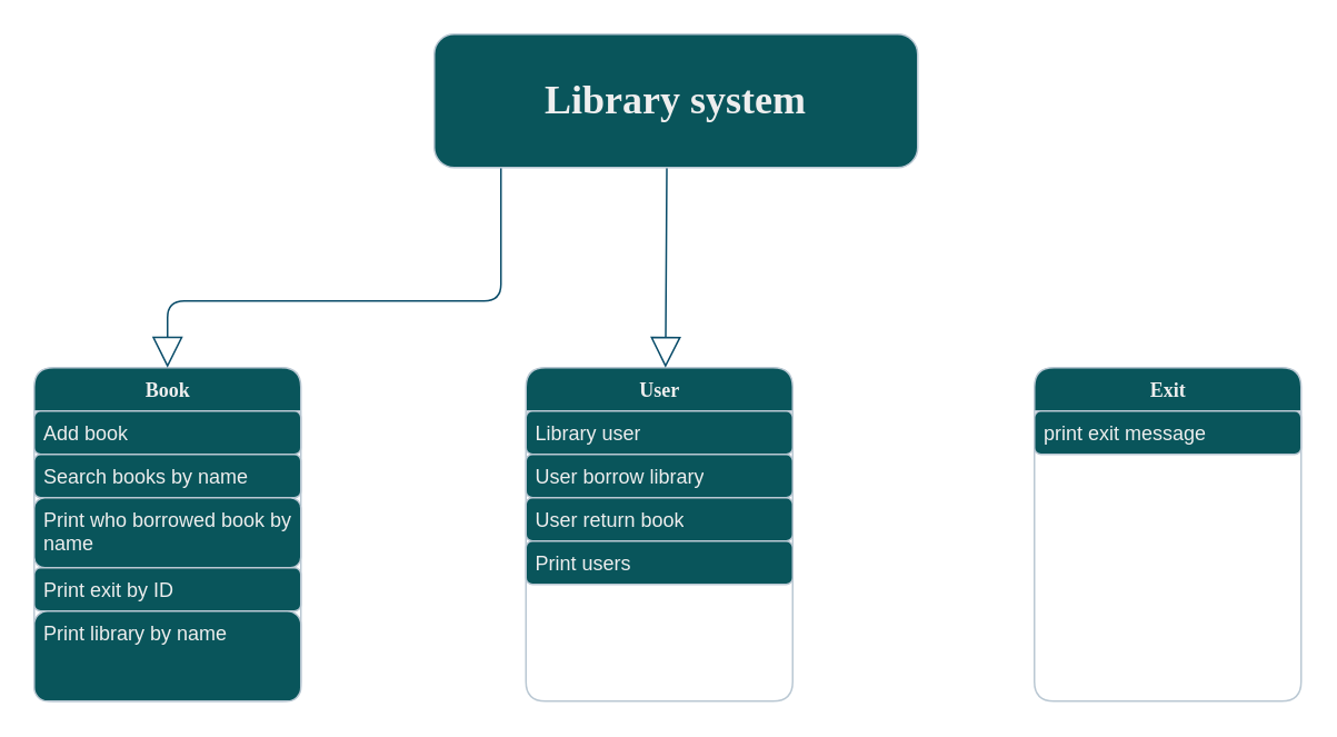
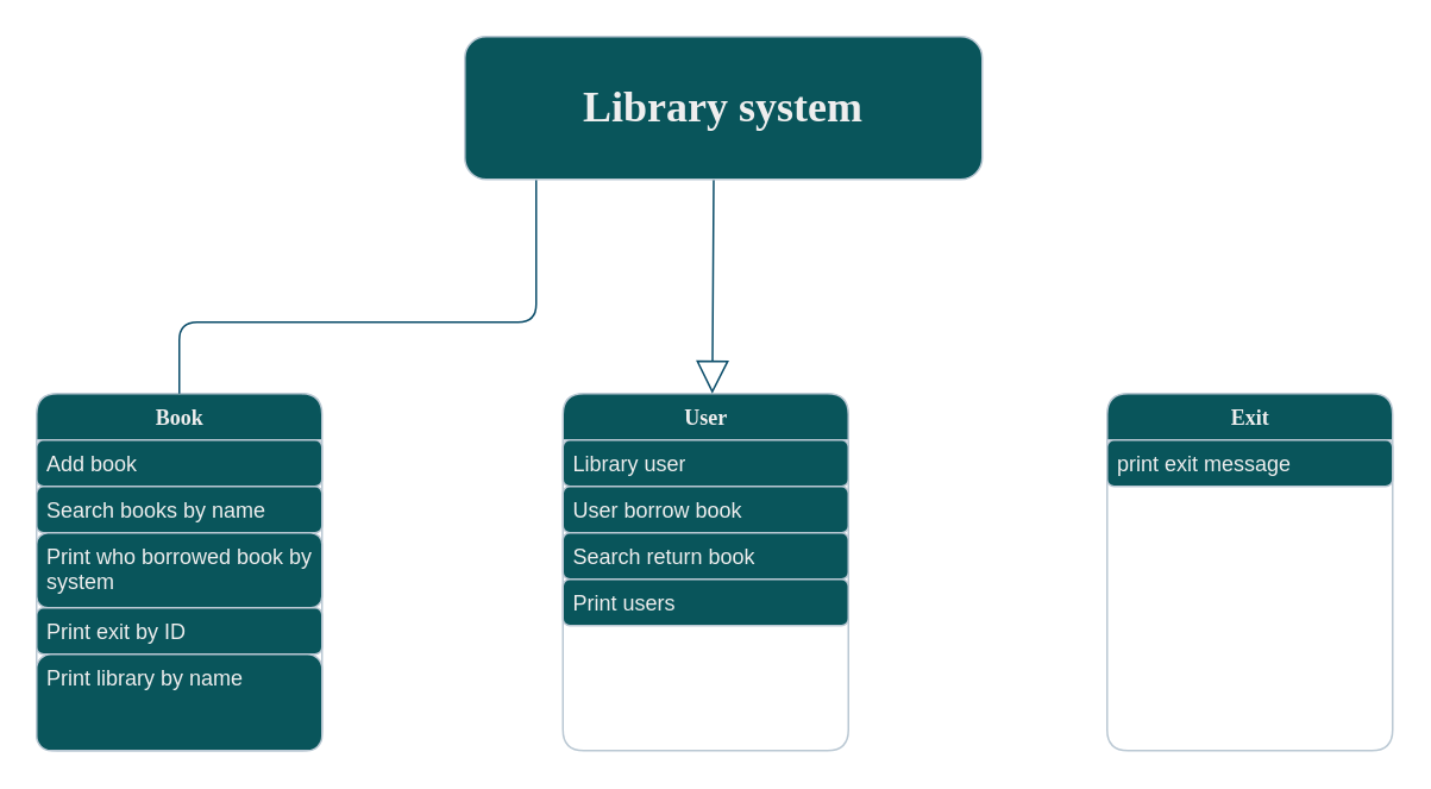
  <mxCell id="0" />
  <mxCell id="1" parent="0" />
  <mxCell id="2" value="Book" style="swimlane;html=1;fontStyle=1;align=center;verticalAlign=top;childLayout=stackLayout;horizontal=1;startSize=26;horizontalStack=0;resizeParent=1;resizeLast=0;collapsible=1;marginBottom=0;swimlaneFillColor=#ffffff;rounded=1;shadow=0;comic=0;labelBackgroundColor=none;strokeWidth=1;fillColor=#09555B;fontFamily=Verdana;fontSize=12;strokeColor=#BAC8D3;fontColor=#EEEEEE;" parent="1" vertex="1"><mxGeometry x="20" y="220" width="160" height="200" as="geometry" /></mxCell>
  <mxCell id="3" value="Add book" style="text;html=1;strokeColor=#BAC8D3;fillColor=#09555B;align=left;verticalAlign=top;spacingLeft=4;spacingRight=4;whiteSpace=wrap;overflow=hidden;rotatable=0;points=[[0,0.5],[1,0.5]];portConstraint=eastwest;labelBackgroundColor=none;fontColor=#EEEEEE;rounded=1;" parent="2" vertex="1"><mxGeometry y="26" width="160" height="26" as="geometry" /></mxCell>
  <mxCell id="4" value="Search books by name" style="text;html=1;strokeColor=#BAC8D3;fillColor=#09555B;align=left;verticalAlign=top;spacingLeft=4;spacingRight=4;whiteSpace=wrap;overflow=hidden;rotatable=0;points=[[0,0.5],[1,0.5]];portConstraint=eastwest;labelBackgroundColor=none;fontColor=#EEEEEE;rounded=1;" parent="2" vertex="1"><mxGeometry y="52" width="160" height="26" as="geometry" /></mxCell>
- <mxCell id="5" value="Print who borrowed book by name" style="text;html=1;strokeColor=#BAC8D3;fillColor=#09555B;align=left;verticalAlign=top;spacingLeft=4;spacingRight=4;whiteSpace=wrap;overflow=hidden;rotatable=0;points=[[0,0.5],[1,0.5]];portConstraint=eastwest;labelBackgroundColor=none;fontColor=#EEEEEE;rounded=1;" parent="2" vertex="1"><mxGeometry y="78" width="160" height="42" as="geometry" /></mxCell>
+ <mxCell id="5" value="Print who borrowed book by system" style="text;html=1;strokeColor=#BAC8D3;fillColor=#09555B;align=left;verticalAlign=top;spacingLeft=4;spacingRight=4;whiteSpace=wrap;overflow=hidden;rotatable=0;points=[[0,0.5],[1,0.5]];portConstraint=eastwest;labelBackgroundColor=none;fontColor=#EEEEEE;rounded=1;" parent="2" vertex="1"><mxGeometry y="78" width="160" height="42" as="geometry" /></mxCell>
  <mxCell id="6" value="Print exit by ID&amp;nbsp;" style="text;html=1;strokeColor=#BAC8D3;fillColor=#09555B;align=left;verticalAlign=top;spacingLeft=4;spacingRight=4;whiteSpace=wrap;overflow=hidden;rotatable=0;points=[[0,0.5],[1,0.5]];portConstraint=eastwest;labelBackgroundColor=none;fontColor=#EEEEEE;rounded=1;" parent="2" vertex="1"><mxGeometry y="120" width="160" height="26" as="geometry" /></mxCell>
  <mxCell id="7" value="Print library by name" style="text;html=1;strokeColor=#BAC8D3;fillColor=#09555B;align=left;verticalAlign=top;spacingLeft=4;spacingRight=4;whiteSpace=wrap;overflow=hidden;rotatable=0;points=[[0,0.5],[1,0.5]];portConstraint=eastwest;labelBackgroundColor=none;fontColor=#EEEEEE;rounded=1;" parent="2" vertex="1"><mxGeometry y="146" width="160" height="54" as="geometry" /></mxCell>
  <mxCell id="8" value="User" style="swimlane;html=1;fontStyle=1;align=center;verticalAlign=top;childLayout=stackLayout;horizontal=1;startSize=26;horizontalStack=0;resizeParent=1;resizeLast=0;collapsible=1;marginBottom=0;swimlaneFillColor=#ffffff;rounded=1;shadow=0;comic=0;labelBackgroundColor=none;strokeWidth=1;fillColor=#09555B;fontFamily=Verdana;fontSize=12;strokeColor=#BAC8D3;fontColor=#EEEEEE;" parent="1" vertex="1"><mxGeometry x="315" y="220" width="160" height="200" as="geometry" /></mxCell>
  <mxCell id="9" value="Library user" style="text;html=1;strokeColor=#BAC8D3;fillColor=#09555B;align=left;verticalAlign=top;spacingLeft=4;spacingRight=4;whiteSpace=wrap;overflow=hidden;rotatable=0;points=[[0,0.5],[1,0.5]];portConstraint=eastwest;labelBackgroundColor=none;fontColor=#EEEEEE;rounded=1;" parent="8" vertex="1"><mxGeometry y="26" width="160" height="26" as="geometry" /></mxCell>
- <mxCell id="10" value="User borrow library" style="text;html=1;strokeColor=#BAC8D3;fillColor=#09555B;align=left;verticalAlign=top;spacingLeft=4;spacingRight=4;whiteSpace=wrap;overflow=hidden;rotatable=0;points=[[0,0.5],[1,0.5]];portConstraint=eastwest;labelBackgroundColor=none;fontColor=#EEEEEE;rounded=1;" parent="8" vertex="1"><mxGeometry y="52" width="160" height="26" as="geometry" /></mxCell>
- <mxCell id="11" value="User return book" style="text;html=1;strokeColor=#BAC8D3;fillColor=#09555B;align=left;verticalAlign=top;spacingLeft=4;spacingRight=4;whiteSpace=wrap;overflow=hidden;rotatable=0;points=[[0,0.5],[1,0.5]];portConstraint=eastwest;labelBackgroundColor=none;fontColor=#EEEEEE;rounded=1;" parent="8" vertex="1"><mxGeometry y="78" width="160" height="26" as="geometry" /></mxCell>
+ <mxCell id="10" value="User borrow book" style="text;html=1;strokeColor=#BAC8D3;fillColor=#09555B;align=left;verticalAlign=top;spacingLeft=4;spacingRight=4;whiteSpace=wrap;overflow=hidden;rotatable=0;points=[[0,0.5],[1,0.5]];portConstraint=eastwest;labelBackgroundColor=none;fontColor=#EEEEEE;rounded=1;" parent="8" vertex="1"><mxGeometry y="52" width="160" height="26" as="geometry" /></mxCell>
+ <mxCell id="11" value="Search return book" style="text;html=1;strokeColor=#BAC8D3;fillColor=#09555B;align=left;verticalAlign=top;spacingLeft=4;spacingRight=4;whiteSpace=wrap;overflow=hidden;rotatable=0;points=[[0,0.5],[1,0.5]];portConstraint=eastwest;labelBackgroundColor=none;fontColor=#EEEEEE;rounded=1;" parent="8" vertex="1"><mxGeometry y="78" width="160" height="26" as="geometry" /></mxCell>
  <mxCell id="12" value="Print users" style="text;html=1;strokeColor=#BAC8D3;fillColor=#09555B;align=left;verticalAlign=top;spacingLeft=4;spacingRight=4;whiteSpace=wrap;overflow=hidden;rotatable=0;points=[[0,0.5],[1,0.5]];portConstraint=eastwest;labelBackgroundColor=none;fontColor=#EEEEEE;rounded=1;" parent="8" vertex="1"><mxGeometry y="104" width="160" height="26" as="geometry" /></mxCell>
  <mxCell id="13" value="Exit" style="swimlane;html=1;fontStyle=1;align=center;verticalAlign=top;childLayout=stackLayout;horizontal=1;startSize=26;horizontalStack=0;resizeParent=1;resizeLast=0;collapsible=1;marginBottom=0;swimlaneFillColor=#ffffff;rounded=1;shadow=0;comic=0;labelBackgroundColor=none;strokeWidth=1;fillColor=#09555B;fontFamily=Verdana;fontSize=12;strokeColor=#BAC8D3;fontColor=#EEEEEE;" parent="1" vertex="1"><mxGeometry x="620" y="220" width="160" height="200" as="geometry" /></mxCell>
  <mxCell id="14" value="print exit message" style="text;html=1;strokeColor=#BAC8D3;fillColor=#09555B;align=left;verticalAlign=top;spacingLeft=4;spacingRight=4;whiteSpace=wrap;overflow=hidden;rotatable=0;points=[[0,0.5],[1,0.5]];portConstraint=eastwest;labelBackgroundColor=none;fontColor=#EEEEEE;rounded=1;" parent="13" vertex="1"><mxGeometry y="26" width="160" height="26" as="geometry" /></mxCell>
- <mxCell id="15" style="edgeStyle=orthogonalEdgeStyle;html=1;labelBackgroundColor=none;startFill=0;startSize=8;endArrow=block;endFill=0;endSize=16;fontFamily=Verdana;fontSize=12;entryX=0.5;entryY=0;entryDx=0;entryDy=0;strokeColor=#0B4D6A;fontColor=default;rounded=1;" parent="1" source="17" target="2" edge="1"><mxGeometry relative="1" as="geometry"><Array as="points"><mxPoint x="300" y="180" /><mxPoint x="100" y="180" /></Array><mxPoint x="300" y="100" as="sourcePoint" /><mxPoint x="300" y="260" as="targetPoint" /></mxGeometry></mxCell>
+ <mxCell id="15" style="edgeStyle=orthogonalEdgeStyle;html=1;labelBackgroundColor=none;startFill=0;startSize=8;endArrow=none;endFill=0;endSize=16;fontFamily=Verdana;fontSize=12;entryX=0.5;entryY=0;entryDx=0;entryDy=0;strokeColor=#0B4D6A;fontColor=default;rounded=1;" parent="1" source="17" target="2" edge="1"><mxGeometry relative="1" as="geometry"><Array as="points"><mxPoint x="300" y="180" /><mxPoint x="100" y="180" /></Array><mxPoint x="300" y="100" as="sourcePoint" /><mxPoint x="300" y="260" as="targetPoint" /></mxGeometry></mxCell>
  <mxCell id="16" style="edgeStyle=orthogonalEdgeStyle;html=1;labelBackgroundColor=none;startFill=0;startSize=8;endArrow=block;endFill=0;endSize=16;fontFamily=Verdana;fontSize=12;exitX=0.5;exitY=1;exitDx=0;exitDy=0;strokeColor=#0B4D6A;fontColor=default;rounded=1;" parent="1" edge="1"><mxGeometry relative="1" as="geometry"><mxPoint x="390.22" y="70" as="sourcePoint" /><mxPoint x="398.72" y="220" as="targetPoint" /><Array as="points"><mxPoint x="399.72" y="70" /><mxPoint x="399.72" y="220" /></Array></mxGeometry></mxCell>
  <mxCell id="17" value="&lt;h1&gt;&lt;font face=&quot;Times New Roman&quot;&gt;Library system&lt;/font&gt;&lt;/h1&gt;" style="rounded=1;whiteSpace=wrap;html=1;fillColor=#09555B;strokeColor=#BAC8D3;labelBackgroundColor=none;fontColor=#EEEEEE;" vertex="1" parent="1"><mxGeometry x="260" y="20" width="290" height="80" as="geometry" /></mxCell>
